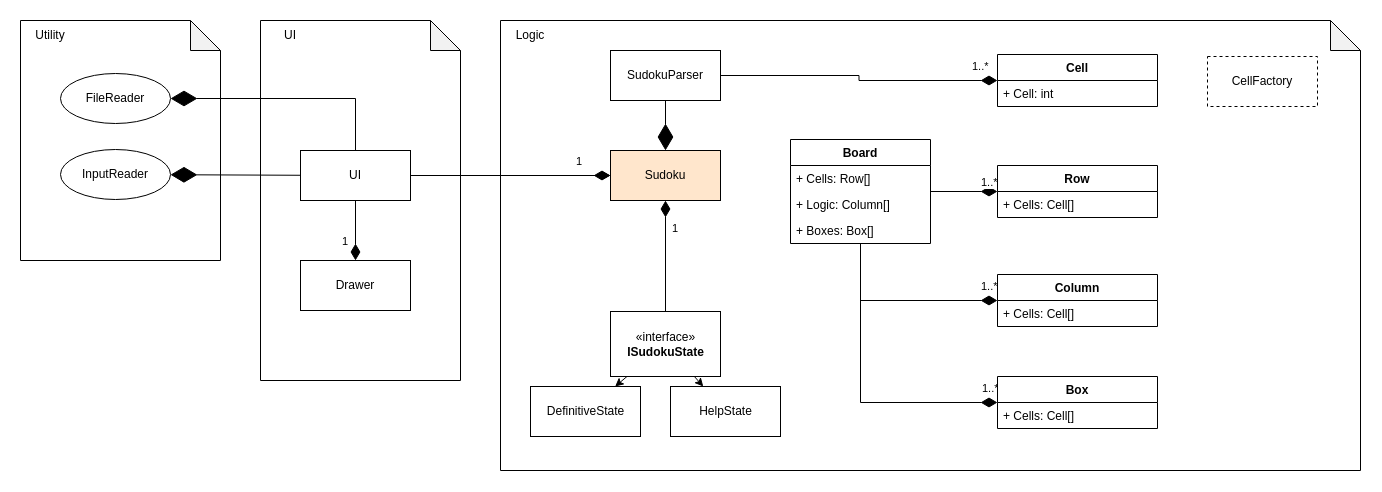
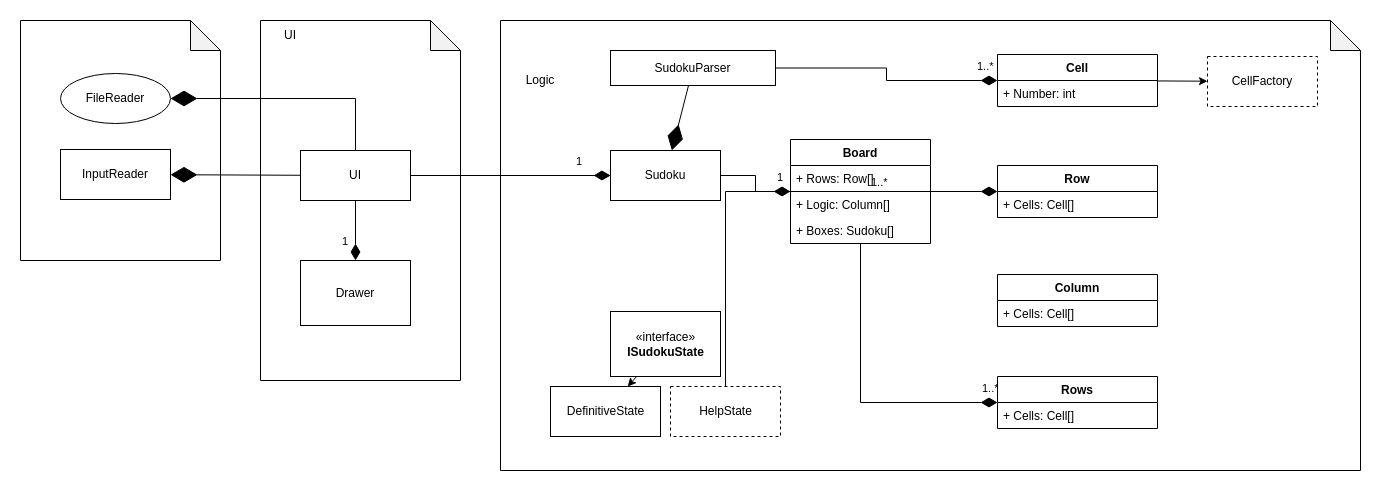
  <mxCell id="0" />
  <mxCell id="1" parent="0" />
  <mxCell id="2" value="" style="shape=note;whiteSpace=wrap;html=1;backgroundOutline=1;darkOpacity=0.05;" vertex="1" parent="1"><mxGeometry x="20" y="20" width="200" height="240" as="geometry" /></mxCell>
  <mxCell id="3" value="" style="shape=note;whiteSpace=wrap;html=1;backgroundOutline=1;darkOpacity=0.05;" parent="1" vertex="1"><mxGeometry x="500" y="20" width="860" height="450" as="geometry" /></mxCell>
  <mxCell id="4" value="" style="shape=note;whiteSpace=wrap;html=1;backgroundOutline=1;darkOpacity=0.05;" parent="1" vertex="1"><mxGeometry x="260" y="20" width="200" height="360" as="geometry" /></mxCell>
- <mxCell id="5" value="Sudoku" style="rounded=0;whiteSpace=wrap;html=1;fillColor=#ffe6cc;" parent="1" vertex="1"><mxGeometry x="610" y="150" width="110" height="50" as="geometry" /></mxCell>
+ <mxCell id="5" value="Sudoku" style="rounded=0;whiteSpace=wrap;html=1;" parent="1" vertex="1"><mxGeometry x="610" y="150" width="110" height="50" as="geometry" /></mxCell>
  <mxCell id="6" value="" style="edgeStyle=orthogonalEdgeStyle;rounded=0;orthogonalLoop=1;jettySize=auto;html=1;" parent="1" source="7" target="5" edge="1"><mxGeometry relative="1" as="geometry" /></mxCell>
  <mxCell id="7" value="UI" style="rounded=0;whiteSpace=wrap;html=1;" parent="1" vertex="1"><mxGeometry x="300" y="150" width="110" height="50" as="geometry" /></mxCell>
- <mxCell id="8" value="InputReader" style="ellipse;whiteSpace=wrap;html=1;" parent="1" vertex="1"><mxGeometry y="149" width="110" height="50" as="geometry" x="60" /></mxCell>
- <mxCell id="9" value="Drawer" style="rounded=0;whiteSpace=wrap;html=1;" parent="1" vertex="1"><mxGeometry x="300" y="260" width="110" height="50" as="geometry" /></mxCell>
+ <mxCell id="8" value="InputReader" style="rounded=0;whiteSpace=wrap;html=1;" parent="1" vertex="1"><mxGeometry y="149" width="110" height="50" as="geometry" x="60" /></mxCell>
+ <mxCell id="9" value="Drawer" style="rounded=0;whiteSpace=wrap;html=1;" parent="1" vertex="1"><mxGeometry x="300" y="260" width="110" height="65" as="geometry" /></mxCell>
  <mxCell id="10" value="1" style="endArrow=none;html=1;endSize=12;startArrow=diamondThin;startSize=14;startFill=1;edgeStyle=orthogonalEdgeStyle;align=left;verticalAlign=bottom;rounded=0;exitX=0;exitY=0.5;exitDx=0;exitDy=0;entryX=1;entryY=0.5;entryDx=0;entryDy=0;endFill=0;" parent="1" source="5" target="7" edge="1"><mxGeometry x="-0.644" y="-5" relative="1" as="geometry"><mxPoint x="355" y="95" as="sourcePoint" /><mxPoint x="355" y="155" as="targetPoint" /><mxPoint as="offset" /></mxGeometry></mxCell>
  <mxCell id="11" value="1" style="endArrow=none;html=1;endSize=12;startArrow=diamondThin;startSize=14;startFill=1;edgeStyle=orthogonalEdgeStyle;align=left;verticalAlign=bottom;rounded=0;exitX=0.5;exitY=0;exitDx=0;exitDy=0;entryX=0.5;entryY=1;entryDx=0;entryDy=0;endFill=0;" parent="1" source="9" target="7" edge="1"><mxGeometry x="-0.667" y="15" relative="1" as="geometry"><mxPoint x="365" y="100" as="sourcePoint" /><mxPoint x="365" y="160" as="targetPoint" /><mxPoint as="offset" /></mxGeometry></mxCell>
- <mxCell id="13" value="1..*" style="endArrow=none;html=1;endSize=12;startArrow=diamondThin;startSize=14;startFill=1;edgeStyle=orthogonalEdgeStyle;align=left;verticalAlign=bottom;rounded=0;endFill=0;" parent="1" source="23" target="34" edge="1"><mxGeometry x="-0.452" relative="1" as="geometry"><mxPoint x="817" y="201" as="sourcePoint" /><mxPoint x="920" y="191" as="targetPoint" /><mxPoint as="offset" /></mxGeometry></mxCell>
+ <mxCell id="12" value="1" style="endArrow=none;html=1;endSize=12;startArrow=diamondThin;startSize=14;startFill=1;edgeStyle=orthogonalEdgeStyle;align=left;verticalAlign=bottom;rounded=0;entryX=1;entryY=0.5;entryDx=0;entryDy=0;endFill=0;" parent="1" source="34" target="5" edge="1"><mxGeometry x="-0.644" y="-5" relative="1" as="geometry"><mxPoint x="503" y="201" as="sourcePoint" /><mxPoint x="430" y="201" as="targetPoint" /><mxPoint as="offset" /></mxGeometry></mxCell>
+ <mxCell id="13" value="1..*" style="endArrow=none;html=1;endSize=12;startArrow=diamondThin;startSize=14;startFill=1;edgeStyle=orthogonalEdgeStyle;align=left;verticalAlign=bottom;rounded=0;endFill=0;" parent="1" source="23" target="31" edge="1"><mxGeometry x="-0.452" relative="1" as="geometry"><mxPoint x="817" y="201" as="sourcePoint" /><mxPoint x="920" y="191" as="targetPoint" /><mxPoint as="offset" /></mxGeometry></mxCell>
  <mxCell id="14" value="1..*" style="endArrow=none;html=1;endSize=12;startArrow=diamondThin;startSize=14;startFill=1;edgeStyle=orthogonalEdgeStyle;align=left;verticalAlign=bottom;rounded=0;endFill=0;" parent="1" source="21" target="41" edge="1"><mxGeometry x="-0.812" y="-5" relative="1" as="geometry"><mxPoint x="1000" y="201" as="sourcePoint" /><mxPoint x="927" y="201" as="targetPoint" /><mxPoint as="offset" /></mxGeometry></mxCell>
- <mxCell id="15" value="1..*" style="endArrow=none;html=1;endSize=12;startArrow=diamondThin;startSize=14;startFill=1;edgeStyle=orthogonalEdgeStyle;align=left;verticalAlign=bottom;rounded=0;endFill=0;" parent="1" source="25" target="34" edge="1"><mxGeometry x="-0.812" y="-5" relative="1" as="geometry"><mxPoint x="1000" y="201" as="sourcePoint" /><mxPoint x="927" y="201" as="targetPoint" /><mxPoint as="offset" /></mxGeometry></mxCell>
  <mxCell id="16" value="1..*" style="endArrow=none;html=1;endSize=12;startArrow=diamondThin;startSize=14;startFill=1;edgeStyle=orthogonalEdgeStyle;align=left;verticalAlign=bottom;rounded=0;endFill=0;" parent="1" source="27" target="34" edge="1"><mxGeometry x="-0.882" y="-5" relative="1" as="geometry"><mxPoint x="1000" y="311" as="sourcePoint" /><mxPoint x="872" y="226" as="targetPoint" /><mxPoint as="offset" /></mxGeometry></mxCell>
  <mxCell id="17" value="FileReader" style="ellipse;whiteSpace=wrap;html=1;" parent="1" vertex="1"><mxGeometry y="73" width="110" height="50" as="geometry" x="60" /></mxCell>
- <mxCell id="18" value="1" style="endArrow=none;html=1;endSize=12;startArrow=diamondThin;startSize=14;startFill=1;edgeStyle=orthogonalEdgeStyle;align=left;verticalAlign=bottom;rounded=0;exitX=0.5;exitY=1;exitDx=0;exitDy=0;endFill=0;" parent="1" source="5" target="29" edge="1"><mxGeometry x="-0.333" y="5" relative="1" as="geometry"><mxPoint x="485" y="106" as="sourcePoint" /><mxPoint x="485" y="176" as="targetPoint" /><mxPoint as="offset" /></mxGeometry></mxCell>
  <mxCell id="19" value="CellFactory" style="rounded=0;whiteSpace=wrap;html=1;dashed=1;" parent="1" vertex="1"><mxGeometry x="1207" y="56" width="110" height="50" as="geometry" /></mxCell>
+ <mxCell id="20" value="" style="endArrow=classic;html=1;rounded=0;" parent="1" source="21" target="19" edge="1"><mxGeometry width="50" height="50" relative="1" as="geometry"><mxPoint x="1130" y="106" as="sourcePoint" /><mxPoint x="1180" y="56" as="targetPoint" /></mxGeometry></mxCell>
  <mxCell id="21" value="Cell" style="swimlane;fontStyle=1;align=center;verticalAlign=top;childLayout=stackLayout;horizontal=1;startSize=26;horizontalStack=0;resizeParent=1;resizeParentMax=0;resizeLast=0;collapsible=1;marginBottom=0;" parent="1" vertex="1"><mxGeometry x="997" y="54" width="160" height="52" as="geometry" /></mxCell>
- <mxCell id="22" value="+ Cell: int" style="text;strokeColor=none;fillColor=none;align=left;verticalAlign=top;spacingLeft=4;spacingRight=4;overflow=hidden;rotatable=0;points=[[0,0.5],[1,0.5]];portConstraint=eastwest;" parent="21" vertex="1"><mxGeometry y="26" width="160" height="26" as="geometry" /></mxCell>
+ <mxCell id="22" value="+ Number: int" style="text;strokeColor=none;fillColor=none;align=left;verticalAlign=top;spacingLeft=4;spacingRight=4;overflow=hidden;rotatable=0;points=[[0,0.5],[1,0.5]];portConstraint=eastwest;" parent="21" vertex="1"><mxGeometry y="26" width="160" height="26" as="geometry" /></mxCell>
  <mxCell id="23" value="Row" style="swimlane;fontStyle=1;align=center;verticalAlign=top;childLayout=stackLayout;horizontal=1;startSize=26;horizontalStack=0;resizeParent=1;resizeParentMax=0;resizeLast=0;collapsible=1;marginBottom=0;" parent="1" vertex="1"><mxGeometry x="997" y="165" width="160" height="52" as="geometry" /></mxCell>
  <mxCell id="24" value="+ Cells: Cell[]" style="text;strokeColor=none;fillColor=none;align=left;verticalAlign=top;spacingLeft=4;spacingRight=4;overflow=hidden;rotatable=0;points=[[0,0.5],[1,0.5]];portConstraint=eastwest;" parent="23" vertex="1"><mxGeometry y="26" width="160" height="26" as="geometry" /></mxCell>
  <mxCell id="25" value="Column" style="swimlane;fontStyle=1;align=center;verticalAlign=top;childLayout=stackLayout;horizontal=1;startSize=26;horizontalStack=0;resizeParent=1;resizeParentMax=0;resizeLast=0;collapsible=1;marginBottom=0;" parent="1" vertex="1"><mxGeometry x="997" y="274" width="160" height="52" as="geometry" /></mxCell>
  <mxCell id="26" value="+ Cells: Cell[]" style="text;strokeColor=none;fillColor=none;align=left;verticalAlign=top;spacingLeft=4;spacingRight=4;overflow=hidden;rotatable=0;points=[[0,0.5],[1,0.5]];portConstraint=eastwest;" parent="25" vertex="1"><mxGeometry y="26" width="160" height="26" as="geometry" /></mxCell>
- <mxCell id="27" value="Box" style="swimlane;fontStyle=1;align=center;verticalAlign=top;childLayout=stackLayout;horizontal=1;startSize=26;horizontalStack=0;resizeParent=1;resizeParentMax=0;resizeLast=0;collapsible=1;marginBottom=0;" parent="1" vertex="1"><mxGeometry x="997" y="376" width="160" height="52" as="geometry" /></mxCell>
+ <mxCell id="27" value="Rows" style="swimlane;fontStyle=1;align=center;verticalAlign=top;childLayout=stackLayout;horizontal=1;startSize=26;horizontalStack=0;resizeParent=1;resizeParentMax=0;resizeLast=0;collapsible=1;marginBottom=0;" parent="1" vertex="1"><mxGeometry x="997" y="376" width="160" height="52" as="geometry" /></mxCell>
  <mxCell id="28" value="+ Cells: Cell[]" style="text;strokeColor=none;fillColor=none;align=left;verticalAlign=top;spacingLeft=4;spacingRight=4;overflow=hidden;rotatable=0;points=[[0,0.5],[1,0.5]];portConstraint=eastwest;" parent="27" vertex="1"><mxGeometry y="26" width="160" height="26" as="geometry" /></mxCell>
  <mxCell id="29" value="«interface»&lt;br&gt;&lt;b&gt;ISudokuState&lt;/b&gt;" style="html=1;" parent="1" vertex="1"><mxGeometry x="610" y="311" width="110" height="65" as="geometry" /></mxCell>
- <mxCell id="30" value="DefinitiveState" style="html=1;" parent="1" vertex="1"><mxGeometry x="530" y="386" width="110" height="50" as="geometry" /></mxCell>
- <mxCell id="31" value="HelpState" style="html=1;" parent="1" vertex="1"><mxGeometry x="670" y="386" width="110" height="50" as="geometry" /></mxCell>
+ <mxCell id="30" value="DefinitiveState" style="html=1;" parent="1" vertex="1"><mxGeometry x="550" y="386" width="110" height="50" as="geometry" /></mxCell>
+ <mxCell id="31" value="HelpState" style="html=1;dashed=1;" parent="1" vertex="1"><mxGeometry x="670" y="386" width="110" height="50" as="geometry" /></mxCell>
  <mxCell id="32" value="" style="endArrow=classic;html=1;rounded=0;" parent="1" source="29" target="30" edge="1"><mxGeometry width="50" height="50" relative="1" as="geometry"><mxPoint x="860" y="411" as="sourcePoint" /><mxPoint x="910" y="361" as="targetPoint" /></mxGeometry></mxCell>
- <mxCell id="33" value="" style="endArrow=classic;html=1;rounded=0;" parent="1" source="29" target="31" edge="1"><mxGeometry width="50" height="50" relative="1" as="geometry"><mxPoint x="652.778" y="371" as="sourcePoint" /><mxPoint x="617.222" y="411" as="targetPoint" /></mxGeometry></mxCell>
  <mxCell id="34" value="Board" style="swimlane;fontStyle=1;childLayout=stackLayout;horizontal=1;startSize=26;fillColor=none;horizontalStack=0;resizeParent=1;resizeParentMax=0;resizeLast=0;collapsible=1;marginBottom=0;" parent="1" vertex="1"><mxGeometry x="790" y="139" width="140" height="104" as="geometry" /></mxCell>
- <mxCell id="35" value="+ Cells: Row[]" style="text;strokeColor=none;fillColor=none;align=left;verticalAlign=top;spacingLeft=4;spacingRight=4;overflow=hidden;rotatable=0;points=[[0,0.5],[1,0.5]];portConstraint=eastwest;" parent="34" vertex="1"><mxGeometry y="26" width="140" height="26" as="geometry" /></mxCell>
+ <mxCell id="35" value="+ Rows: Row[]" style="text;strokeColor=none;fillColor=none;align=left;verticalAlign=top;spacingLeft=4;spacingRight=4;overflow=hidden;rotatable=0;points=[[0,0.5],[1,0.5]];portConstraint=eastwest;" parent="34" vertex="1"><mxGeometry y="26" width="140" height="26" as="geometry" /></mxCell>
  <mxCell id="36" value="+ Logic: Column[]" style="text;strokeColor=none;fillColor=none;align=left;verticalAlign=top;spacingLeft=4;spacingRight=4;overflow=hidden;rotatable=0;points=[[0,0.5],[1,0.5]];portConstraint=eastwest;" parent="34" vertex="1"><mxGeometry y="52" width="140" height="26" as="geometry" /></mxCell>
- <mxCell id="37" value="+ Boxes: Box[]" style="text;strokeColor=none;fillColor=none;align=left;verticalAlign=top;spacingLeft=4;spacingRight=4;overflow=hidden;rotatable=0;points=[[0,0.5],[1,0.5]];portConstraint=eastwest;" parent="34" vertex="1"><mxGeometry y="78" width="140" height="26" as="geometry" /></mxCell>
+ <mxCell id="37" value="+ Boxes: Sudoku[]" style="text;strokeColor=none;fillColor=none;align=left;verticalAlign=top;spacingLeft=4;spacingRight=4;overflow=hidden;rotatable=0;points=[[0,0.5],[1,0.5]];portConstraint=eastwest;" parent="34" vertex="1"><mxGeometry y="78" width="140" height="26" as="geometry" /></mxCell>
  <mxCell id="38" value="UI" style="text;html=1;strokeColor=none;fillColor=none;align=center;verticalAlign=middle;whiteSpace=wrap;rounded=0;" parent="1" vertex="1"><mxGeometry x="260" y="20" width="60" height="30" as="geometry" /></mxCell>
- <mxCell id="39" value="Logic" style="text;html=1;strokeColor=none;fillColor=none;align=center;verticalAlign=middle;whiteSpace=wrap;rounded=0;" parent="1" vertex="1"><mxGeometry x="500" y="20" width="60" height="30" as="geometry" /></mxCell>
- <mxCell id="40" value="Utility" style="text;html=1;strokeColor=none;fillColor=none;align=center;verticalAlign=middle;whiteSpace=wrap;rounded=0;" vertex="1" parent="1"><mxGeometry x="20" y="20" width="60" height="30" as="geometry" /></mxCell>
- <mxCell id="41" value="SudokuParser" style="rounded=0;whiteSpace=wrap;html=1;" vertex="1" parent="1"><mxGeometry x="610" y="50" width="110" height="50" as="geometry" /></mxCell>
+ <mxCell id="39" value="Logic" style="text;html=1;strokeColor=none;fillColor=none;align=center;verticalAlign=middle;whiteSpace=wrap;rounded=0;" parent="1" vertex="1"><mxGeometry x="510" y="65" width="60" height="30" as="geometry" /></mxCell>
+ <mxCell id="41" value="SudokuParser" style="rounded=0;whiteSpace=wrap;html=1;" vertex="1" parent="1"><mxGeometry x="610" y="50" width="165" height="35" as="geometry" /></mxCell>
  <mxCell id="42" value="" style="endArrow=diamondThin;endFill=1;endSize=24;html=1;rounded=0;" edge="1" parent="1" source="41" target="5"><mxGeometry width="160" relative="1" as="geometry"><mxPoint x="890" y="-189" as="sourcePoint" /><mxPoint x="1050" y="-189" as="targetPoint" /></mxGeometry></mxCell>
  <mxCell id="43" value="" style="endArrow=diamondThin;endFill=1;endSize=24;html=1;rounded=0;" edge="1" parent="1" source="7" target="17"><mxGeometry width="160" relative="1" as="geometry"><mxPoint x="1060" y="-260" as="sourcePoint" /><mxPoint x="1220" y="-260" as="targetPoint" /><Array as="points"><mxPoint x="355" y="98" /></Array></mxGeometry></mxCell>
  <mxCell id="44" value="" style="endArrow=diamondThin;endFill=1;endSize=24;html=1;rounded=0;" edge="1" parent="1" source="7" target="8"><mxGeometry width="160" relative="1" as="geometry"><mxPoint x="310" y="196.22" as="sourcePoint" /><mxPoint x="170" y="224.78" as="targetPoint" /><Array as="points" /></mxGeometry></mxCell>
